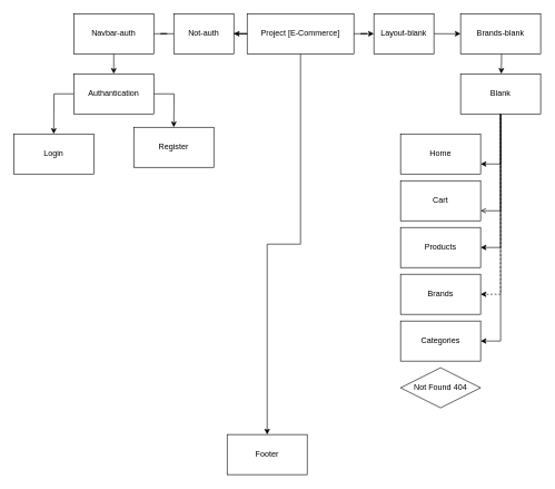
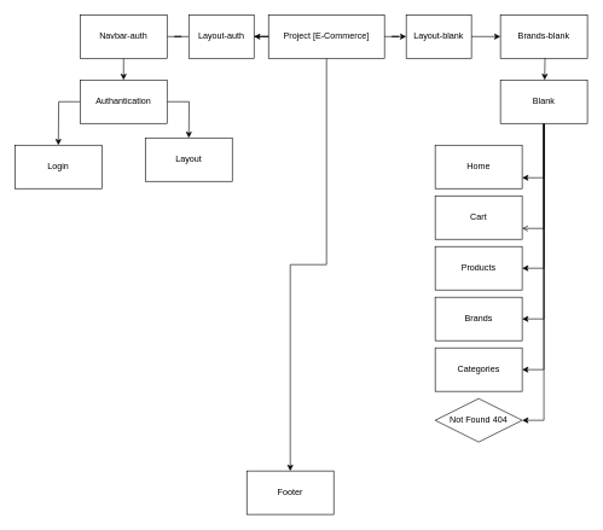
  <mxCell id="0" />
  <mxCell id="1" parent="0" />
  <mxCell id="2" style="edgeStyle=orthogonalEdgeStyle;rounded=0;orthogonalLoop=1;jettySize=auto;html=1;" parent="1" source="23" edge="1"><mxGeometry relative="1" as="geometry"><mxPoint x="170" y="110" as="targetPoint" /></mxGeometry></mxCell>
  <mxCell id="3" style="edgeStyle=orthogonalEdgeStyle;rounded=0;orthogonalLoop=1;jettySize=auto;html=1;exitX=1;exitY=0.5;exitDx=0;exitDy=0;" parent="1" edge="1"><mxGeometry relative="1" as="geometry"><mxPoint x="751" y="110" as="targetPoint" /><mxPoint x="801" y="50" as="sourcePoint" /><Array as="points"><mxPoint x="752" y="50" /></Array></mxGeometry></mxCell>
  <mxCell id="4" style="edgeStyle=orthogonalEdgeStyle;rounded=0;orthogonalLoop=1;jettySize=auto;html=1;entryX=0.5;entryY=0;entryDx=0;entryDy=0;exitX=0.5;exitY=1;exitDx=0;exitDy=0;" parent="1" source="5" target="26" edge="1"><mxGeometry relative="1" as="geometry"><mxPoint x="450.059" y="170" as="sourcePoint" /></mxGeometry></mxCell>
  <mxCell id="5" value="Project [E-Commerce]" style="rounded=0;whiteSpace=wrap;html=1;" parent="1" vertex="1"><mxGeometry x="370" y="20" width="160" height="60" as="geometry" /></mxCell>
  <mxCell id="6" style="edgeStyle=orthogonalEdgeStyle;rounded=0;orthogonalLoop=1;jettySize=auto;html=1;" parent="1" source="8" edge="1"><mxGeometry relative="1" as="geometry"><mxPoint x="80" y="200" as="targetPoint" /></mxGeometry></mxCell>
  <mxCell id="7" style="edgeStyle=orthogonalEdgeStyle;rounded=0;orthogonalLoop=1;jettySize=auto;html=1;" parent="1" source="8" edge="1"><mxGeometry relative="1" as="geometry"><mxPoint x="260" y="190" as="targetPoint" /></mxGeometry></mxCell>
  <mxCell id="8" value="Authantication" style="rounded=0;whiteSpace=wrap;html=1;" parent="1" vertex="1"><mxGeometry x="110" y="110" width="120" height="60" as="geometry" /></mxCell>
  <mxCell id="9" value="Login" style="rounded=0;whiteSpace=wrap;html=1;" parent="1" vertex="1"><mxGeometry x="20" y="200" width="120" height="60" as="geometry" /></mxCell>
- <mxCell id="10" value="Register" style="rounded=0;whiteSpace=wrap;html=1;" parent="1" vertex="1"><mxGeometry x="200" y="190" width="120" height="60" as="geometry" /></mxCell>
+ <mxCell id="10" value="Layout" style="rounded=0;whiteSpace=wrap;html=1;" parent="1" vertex="1"><mxGeometry x="200" y="190" width="120" height="60" as="geometry" /></mxCell>
  <mxCell id="11" style="edgeStyle=orthogonalEdgeStyle;rounded=0;orthogonalLoop=1;jettySize=auto;html=1;entryX=1;entryY=0.75;entryDx=0;entryDy=0;" parent="1" source="17" target="18" edge="1"><mxGeometry relative="1" as="geometry" /></mxCell>
  <mxCell id="12" style="edgeStyle=orthogonalEdgeStyle;rounded=0;orthogonalLoop=1;jettySize=auto;html=1;entryX=1;entryY=0.75;entryDx=0;entryDy=0;endArrow=open;" parent="1" source="17" target="19" edge="1"><mxGeometry relative="1" as="geometry" /></mxCell>
  <mxCell id="13" style="edgeStyle=orthogonalEdgeStyle;rounded=0;orthogonalLoop=1;jettySize=auto;html=1;entryX=1;entryY=0.5;entryDx=0;entryDy=0;" parent="1" source="17" target="20" edge="1"><mxGeometry relative="1" as="geometry" /></mxCell>
- <mxCell id="14" style="edgeStyle=orthogonalEdgeStyle;rounded=0;orthogonalLoop=1;jettySize=auto;html=1;entryX=1;entryY=0.5;entryDx=0;entryDy=0;dashed=1;" parent="1" source="17" target="21" edge="1"><mxGeometry relative="1" as="geometry" /></mxCell>
+ <mxCell id="14" style="edgeStyle=orthogonalEdgeStyle;rounded=0;orthogonalLoop=1;jettySize=auto;html=1;entryX=1;entryY=0.5;entryDx=0;entryDy=0;" parent="1" source="17" target="21" edge="1"><mxGeometry relative="1" as="geometry" /></mxCell>
  <mxCell id="15" style="edgeStyle=orthogonalEdgeStyle;rounded=0;orthogonalLoop=1;jettySize=auto;html=1;entryX=1;entryY=0.5;entryDx=0;entryDy=0;" parent="1" source="17" target="27" edge="1"><mxGeometry relative="1" as="geometry" /></mxCell>
+ <mxCell id="16" style="edgeStyle=orthogonalEdgeStyle;rounded=0;orthogonalLoop=1;jettySize=auto;html=1;entryX=1;entryY=0.5;entryDx=0;entryDy=0;" parent="1" source="17" target="28" edge="1"><mxGeometry relative="1" as="geometry" /></mxCell>
  <mxCell id="17" value="Blank" style="rounded=0;whiteSpace=wrap;html=1;" parent="1" vertex="1"><mxGeometry x="690" y="110" width="120" height="60" as="geometry" /></mxCell>
  <mxCell id="18" value="Home" style="rounded=0;whiteSpace=wrap;html=1;" parent="1" vertex="1"><mxGeometry x="600" y="200" width="120" height="60" as="geometry" /></mxCell>
  <mxCell id="19" value="Cart" style="rounded=0;whiteSpace=wrap;html=1;" parent="1" vertex="1"><mxGeometry x="600" y="270" width="120" height="60" as="geometry" /></mxCell>
  <mxCell id="20" value="Products" style="rounded=0;whiteSpace=wrap;html=1;" parent="1" vertex="1"><mxGeometry x="600" y="340" width="120" height="60" as="geometry" /></mxCell>
  <mxCell id="21" value="Brands" style="rounded=0;whiteSpace=wrap;html=1;" parent="1" vertex="1"><mxGeometry x="600" y="410" width="120" height="60" as="geometry" /></mxCell>
  <mxCell id="22" value="" style="edgeStyle=orthogonalEdgeStyle;rounded=0;orthogonalLoop=1;jettySize=auto;html=1;exitX=0;exitY=0.5;exitDx=0;exitDy=0;endArrow=none;" parent="1" source="30" target="23" edge="1"><mxGeometry relative="1" as="geometry"><mxPoint x="170" y="110" as="targetPoint" /><mxPoint x="290" y="50" as="sourcePoint" /></mxGeometry></mxCell>
  <mxCell id="23" value="Navbar-auth" style="rounded=0;whiteSpace=wrap;html=1;" parent="1" vertex="1"><mxGeometry x="110" y="20" width="120" height="60" as="geometry" /></mxCell>
  <mxCell id="24" value="" style="edgeStyle=orthogonalEdgeStyle;rounded=0;orthogonalLoop=1;jettySize=auto;html=1;exitX=1;exitY=0.5;exitDx=0;exitDy=0;" parent="1" source="32" target="25" edge="1"><mxGeometry relative="1" as="geometry"><mxPoint x="760" y="110" as="targetPoint" /><mxPoint x="640" y="50" as="sourcePoint" /><Array as="points" /></mxGeometry></mxCell>
  <mxCell id="25" value="Brands-blank" style="rounded=0;whiteSpace=wrap;html=1;" parent="1" vertex="1"><mxGeometry x="690" y="20" width="120" height="60" as="geometry" /></mxCell>
  <mxCell id="26" value="Footer" style="rounded=0;whiteSpace=wrap;html=1;" parent="1" vertex="1"><mxGeometry x="340" y="650" width="120" height="60" as="geometry" /></mxCell>
  <mxCell id="27" value="Categories" style="rounded=0;whiteSpace=wrap;html=1;" parent="1" vertex="1"><mxGeometry x="600" y="480" width="120" height="60" as="geometry" /></mxCell>
  <mxCell id="28" value="Not Found 404" style="rhombus;whiteSpace=wrap;html=1;" parent="1" vertex="1"><mxGeometry x="600" y="550" width="120" height="60" as="geometry" /></mxCell>
  <mxCell id="29" value="" style="edgeStyle=orthogonalEdgeStyle;rounded=0;orthogonalLoop=1;jettySize=auto;html=1;exitX=0;exitY=0.5;exitDx=0;exitDy=0;" edge="1" parent="1" source="5" target="30"><mxGeometry relative="1" as="geometry"><mxPoint x="230" y="50" as="targetPoint" /><mxPoint x="370" y="50" as="sourcePoint" /></mxGeometry></mxCell>
- <mxCell id="30" value="Not-auth" style="rounded=0;whiteSpace=wrap;html=1;" vertex="1" parent="1"><mxGeometry x="260" y="20" width="90" height="60" as="geometry" /></mxCell>
+ <mxCell id="30" value="Layout-auth" style="rounded=0;whiteSpace=wrap;html=1;" vertex="1" parent="1"><mxGeometry x="260" y="20" width="90" height="60" as="geometry" /></mxCell>
  <mxCell id="31" value="" style="edgeStyle=orthogonalEdgeStyle;rounded=0;orthogonalLoop=1;jettySize=auto;html=1;exitX=1;exitY=0.5;exitDx=0;exitDy=0;" edge="1" parent="1" source="5" target="32"><mxGeometry relative="1" as="geometry"><mxPoint x="690" y="50" as="targetPoint" /><mxPoint x="530" y="50" as="sourcePoint" /><Array as="points" /></mxGeometry></mxCell>
  <mxCell id="32" value="Layout-blank" style="rounded=0;whiteSpace=wrap;html=1;" vertex="1" parent="1"><mxGeometry x="560" y="20" width="90" height="60" as="geometry" /></mxCell>
